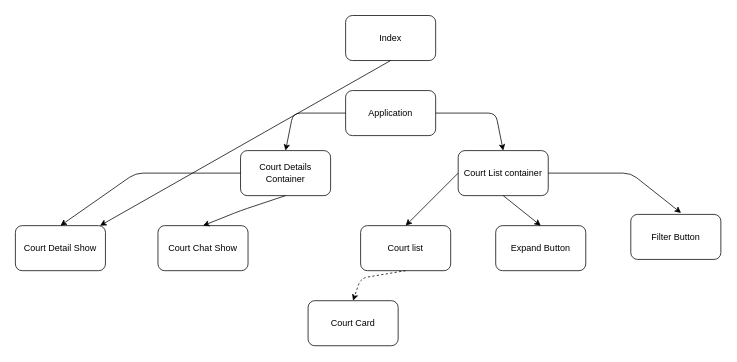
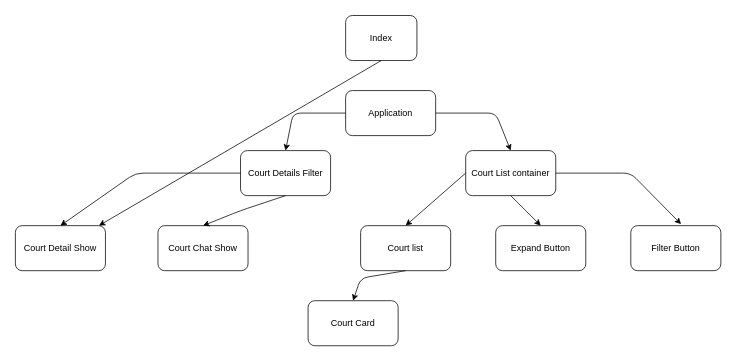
  <mxCell id="0" />
  <mxCell id="1" parent="0" />
- <mxCell id="2" value="Index" style="rounded=1;whiteSpace=wrap;html=1;" vertex="1" parent="1"><mxGeometry x="460" y="20" width="120" height="60" as="geometry" /></mxCell>
+ <mxCell id="2" value="Index" style="rounded=1;whiteSpace=wrap;html=1;" vertex="1" parent="1"><mxGeometry x="460" y="20" width="95" height="60" as="geometry" /></mxCell>
  <mxCell id="3" value="Application" style="rounded=1;whiteSpace=wrap;html=1;" vertex="1" parent="1"><mxGeometry x="460" y="120" width="120" height="60" as="geometry" /></mxCell>
- <mxCell id="4" value="Court Details Container" style="rounded=1;whiteSpace=wrap;html=1;" vertex="1" parent="1"><mxGeometry x="320" y="200" width="120" height="60" as="geometry" /></mxCell>
- <mxCell id="5" value="Court List container" style="rounded=1;whiteSpace=wrap;html=1;" vertex="1" parent="1"><mxGeometry x="610" y="200" width="120" height="60" as="geometry" /></mxCell>
+ <mxCell id="4" value="Court Details Filter" style="rounded=1;whiteSpace=wrap;html=1;" vertex="1" parent="1"><mxGeometry x="320" y="200" width="120" height="60" as="geometry" /></mxCell>
+ <mxCell id="5" value="Court List container" style="rounded=1;whiteSpace=wrap;html=1;" vertex="1" parent="1"><mxGeometry x="620" y="200" width="120" height="60" as="geometry" /></mxCell>
  <mxCell id="6" value="Court Detail Show" style="rounded=1;whiteSpace=wrap;html=1;" vertex="1" parent="1"><mxGeometry x="20" y="300" width="120" height="60" as="geometry" /></mxCell>
  <mxCell id="7" value="Court Chat Show" style="rounded=1;whiteSpace=wrap;html=1;" vertex="1" parent="1"><mxGeometry x="210" y="300" width="120" height="60" as="geometry" /></mxCell>
  <mxCell id="8" value="Court list" style="rounded=1;whiteSpace=wrap;html=1;" vertex="1" parent="1"><mxGeometry x="480" y="300" width="120" height="60" as="geometry" /></mxCell>
  <mxCell id="9" value="Expand Button" style="rounded=1;whiteSpace=wrap;html=1;" vertex="1" parent="1"><mxGeometry x="660" y="300" width="120" height="60" as="geometry" /></mxCell>
- <mxCell id="10" value="Filter Button" style="rounded=1;whiteSpace=wrap;html=1;" vertex="1" parent="1"><mxGeometry x="840" y="285" width="120" height="60" as="geometry" /></mxCell>
+ <mxCell id="10" value="Filter Button" style="rounded=1;whiteSpace=wrap;html=1;" vertex="1" parent="1"><mxGeometry x="840" y="300" width="120" height="60" as="geometry" /></mxCell>
  <mxCell id="11" value="Court Card" style="rounded=1;whiteSpace=wrap;html=1;" vertex="1" parent="1"><mxGeometry x="410" y="400" width="120" height="60" as="geometry" /></mxCell>
  <mxCell id="12" value="" style="endArrow=classic;html=1;exitX=0.5;exitY=1;exitDx=0;exitDy=0;" edge="1" parent="1" source="2" target="6"><mxGeometry width="50" height="50" relative="1" as="geometry"><mxPoint x="340" y="20" as="sourcePoint" /><mxPoint x="390" y="-30" as="targetPoint" /></mxGeometry></mxCell>
  <mxCell id="13" value="" style="endArrow=classic;html=1;exitX=0;exitY=0.5;exitDx=0;exitDy=0;entryX=0.5;entryY=0;entryDx=0;entryDy=0;" edge="1" parent="1" source="3" target="4"><mxGeometry width="50" height="50" relative="1" as="geometry"><mxPoint x="310" y="120" as="sourcePoint" /><mxPoint x="360" y="70" as="targetPoint" /><Array as="points"><mxPoint x="390" y="150" /></Array></mxGeometry></mxCell>
  <mxCell id="14" value="" style="endArrow=classic;html=1;exitX=1;exitY=0.5;exitDx=0;exitDy=0;entryX=0.5;entryY=0;entryDx=0;entryDy=0;" edge="1" parent="1" source="3" target="5"><mxGeometry width="50" height="50" relative="1" as="geometry"><mxPoint x="610" y="150" as="sourcePoint" /><mxPoint x="660" y="100" as="targetPoint" /><Array as="points"><mxPoint x="660" y="150" /></Array></mxGeometry></mxCell>
  <mxCell id="15" value="" style="endArrow=classic;html=1;exitX=0;exitY=0.5;exitDx=0;exitDy=0;entryX=0.5;entryY=0;entryDx=0;entryDy=0;" edge="1" parent="1" source="4" target="6"><mxGeometry width="50" height="50" relative="1" as="geometry"><mxPoint x="20" y="610" as="sourcePoint" /><mxPoint x="90" y="240" as="targetPoint" /><Array as="points"><mxPoint x="180" y="230" /></Array></mxGeometry></mxCell>
  <mxCell id="16" value="" style="endArrow=classic;html=1;exitX=1;exitY=0.5;exitDx=0;exitDy=0;entryX=0.558;entryY=-0.033;entryDx=0;entryDy=0;entryPerimeter=0;" edge="1" parent="1" source="5" target="10"><mxGeometry width="50" height="50" relative="1" as="geometry"><mxPoint x="800" y="220" as="sourcePoint" /><mxPoint x="850" y="170" as="targetPoint" /><Array as="points"><mxPoint x="840" y="230" /></Array></mxGeometry></mxCell>
  <mxCell id="17" value="" style="endArrow=classic;html=1;exitX=0.5;exitY=1;exitDx=0;exitDy=0;entryX=0.5;entryY=0;entryDx=0;entryDy=0;" edge="1" parent="1" source="4" target="7"><mxGeometry width="50" height="50" relative="1" as="geometry"><mxPoint x="20" y="610" as="sourcePoint" /><mxPoint x="70" y="560" as="targetPoint" /><Array as="points"><mxPoint x="320" y="280" /></Array></mxGeometry></mxCell>
  <mxCell id="18" value="" style="endArrow=classic;html=1;exitX=0;exitY=0.5;exitDx=0;exitDy=0;entryX=0.5;entryY=0;entryDx=0;entryDy=0;" edge="1" parent="1" source="5" target="8"><mxGeometry width="50" height="50" relative="1" as="geometry"><mxPoint x="20" y="610" as="sourcePoint" /><mxPoint x="70" y="560" as="targetPoint" /></mxGeometry></mxCell>
  <mxCell id="19" value="" style="endArrow=classic;html=1;exitX=0.5;exitY=1;exitDx=0;exitDy=0;entryX=0.5;entryY=0;entryDx=0;entryDy=0;" edge="1" parent="1" source="5" target="9"><mxGeometry width="50" height="50" relative="1" as="geometry"><mxPoint x="20" y="610" as="sourcePoint" /><mxPoint x="70" y="560" as="targetPoint" /></mxGeometry></mxCell>
- <mxCell id="20" value="" style="endArrow=classic;html=1;exitX=0.5;exitY=1;exitDx=0;exitDy=0;entryX=0.5;entryY=0;entryDx=0;entryDy=0;dashed=1;" edge="1" parent="1" source="8" target="11"><mxGeometry width="50" height="50" relative="1" as="geometry"><mxPoint x="20" y="610" as="sourcePoint" /><mxPoint x="70" y="560" as="targetPoint" /><Array as="points"><mxPoint x="480" y="370" /></Array></mxGeometry></mxCell>
+ <mxCell id="20" value="" style="endArrow=classic;html=1;exitX=0.5;exitY=1;exitDx=0;exitDy=0;entryX=0.5;entryY=0;entryDx=0;entryDy=0;" edge="1" parent="1" source="8" target="11"><mxGeometry width="50" height="50" relative="1" as="geometry"><mxPoint x="20" y="610" as="sourcePoint" /><mxPoint x="70" y="560" as="targetPoint" /><Array as="points"><mxPoint x="480" y="370" /></Array></mxGeometry></mxCell>
